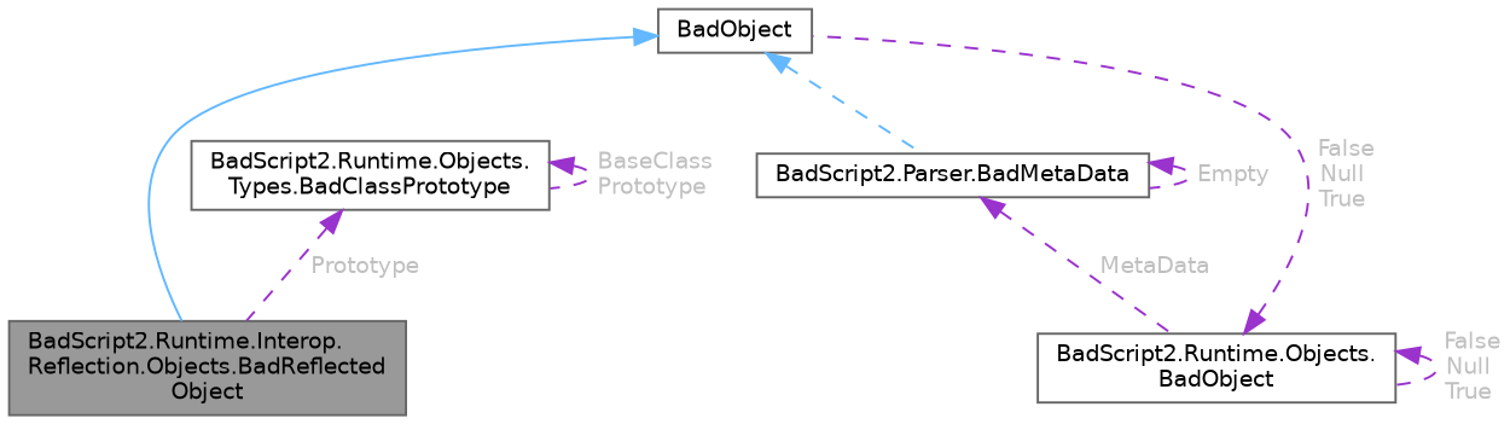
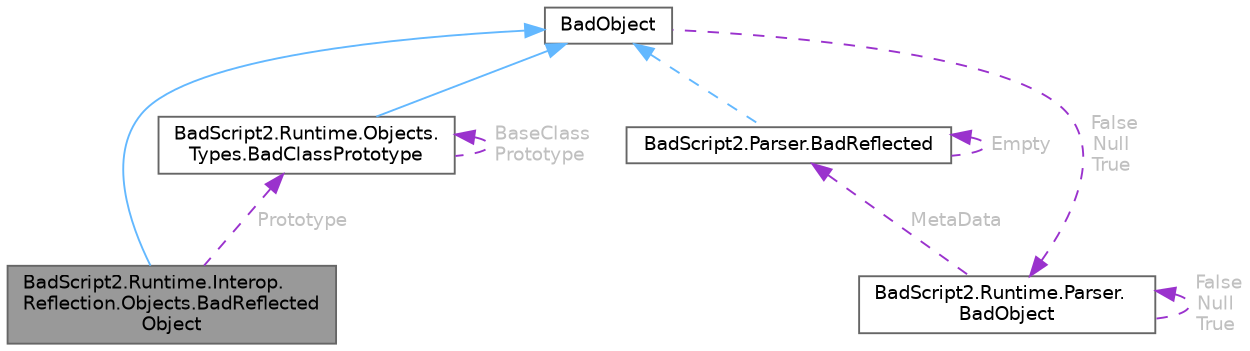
  digraph {
    node [color=gray40 fillcolor=white fontname=Helvetica fontsize=10 shape=box style=filled]
    edge [color=darkorchid3 dir=back fontname=Helvetica fontsize=10 labelfontname=Helvetica labelfontsize=10 style=dashed fontcolor=grey]
    n1 [fillcolor=grey60 fontcolor=black height=0.2 label="BadScript2.Runtime.Interop.\lReflection.Objects.BadReflected\lObject" width=0.4]
    n2 [height=0.2 label=BadObject width=0.4]
    n3 [height=0.2 label="BadScript2.Runtime.Objects.\lTypes.BadClassPrototype" width=0.4]
-   n4 [height=0.2 label="BadScript2.Parser.BadMetaData" width=0.4]
-   n5 [height=0.2 label="BadScript2.Runtime.Objects.\lBadObject" width=0.4]
+   n4 [height=0.2 label="BadScript2.Parser.BadReflected" width=0.4]
+   n5 [height=0.2 label="BadScript2.Runtime.Parser.\lBadObject" width=0.4]
    n2 -> n1 [color=steelblue1 style=solid fontcolor=""]
+   n2 -> n3 [color=steelblue1 style=solid fontcolor=""]
    n2 -> n4 [color=steelblue1 fontcolor=""]
    n3 -> n1 [label=" Prototype"]
    n3 -> n3 [label=" BaseClass\nPrototype"]
    n4 -> n4 [label=" Empty"]
    n4 -> n5 [label=" MetaData"]
    n5 -> n2 [label=" False\nNull\nTrue"]
    n5 -> n5 [label=" False\nNull\nTrue"]
  }
